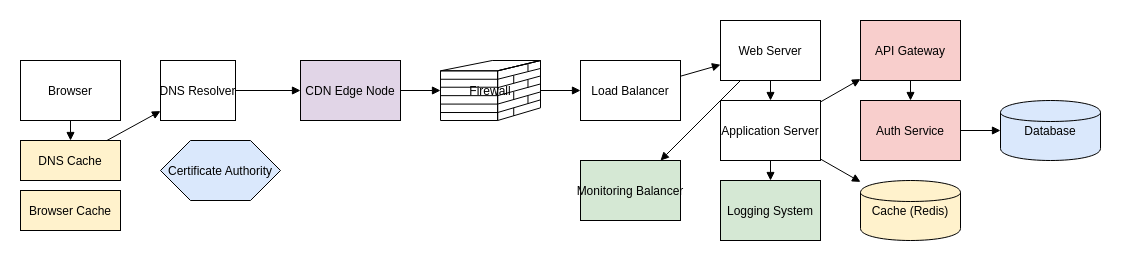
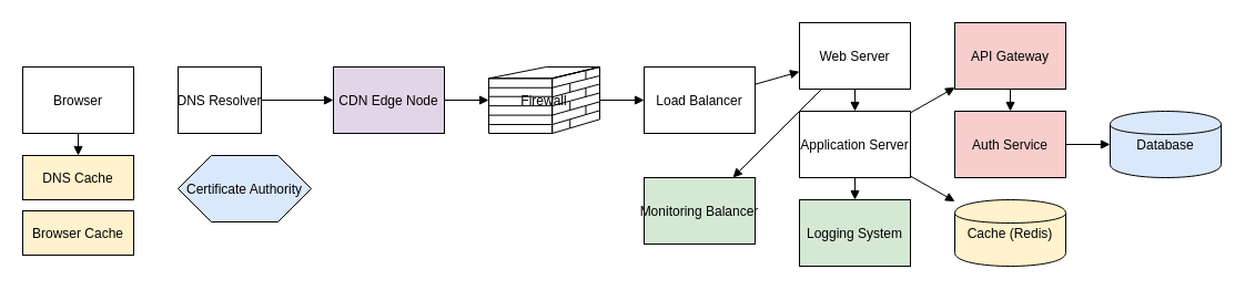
  <mxCell id="0" />
  <mxCell id="1" parent="0" />
  <mxCell id="2" value="Browser" style="shape=mxgraph.cisco.computers_and_peripherals.client;" vertex="1" parent="1"><mxGeometry x="20" y="60" width="100" height="60" as="geometry" /></mxCell>
  <mxCell id="3" value="DNS Cache" style="shape=rectangle;fillColor=#FFF2CC;" vertex="1" parent="1"><mxGeometry x="20" y="140" width="100" height="40" as="geometry" /></mxCell>
  <mxCell id="4" value="Browser Cache" style="shape=rectangle;fillColor=#FFF2CC;" vertex="1" parent="1"><mxGeometry x="20" y="190" width="100" height="40" as="geometry" /></mxCell>
  <mxCell id="5" value="DNS Resolver" style="shape=mxgraph.cisco.network.dns;" vertex="1" parent="1"><mxGeometry x="160" y="60" width="75" height="60" as="geometry" /></mxCell>
  <mxCell id="6" value="Certificate Authority" style="shape=hexagon;fillColor=#DAE8FC;" vertex="1" parent="1"><mxGeometry x="160" y="140" width="120" height="60" as="geometry" /></mxCell>
  <mxCell id="7" value="CDN Edge Node" style="shape=rectangle;fillColor=#E1D5E7;" vertex="1" parent="1"><mxGeometry x="300" y="60" width="100" height="60" as="geometry" /></mxCell>
  <mxCell id="8" value="Firewall" style="shape=mxgraph.cisco.security.firewall;" vertex="1" parent="1"><mxGeometry x="440" y="60" width="100" height="60" as="geometry" /></mxCell>
  <mxCell id="9" value="Load Balancer" style="shape=mxgraph.cisco.misc.balance;" vertex="1" parent="1"><mxGeometry x="580" y="60" width="100" height="60" as="geometry" /></mxCell>
  <mxCell id="10" value="Web Server" style="shape=mxgraph.cisco.servers.generic_server;" vertex="1" parent="1"><mxGeometry x="720" y="20" width="100" height="60" as="geometry" /></mxCell>
  <mxCell id="11" value="Application Server" style="shape=mxgraph.cisco.servers.generic_server;" vertex="1" parent="1"><mxGeometry x="720" y="100" width="100" height="60" as="geometry" /></mxCell>
  <mxCell id="12" value="API Gateway" style="shape=rectangle;fillColor=#F8CECC;" vertex="1" parent="1"><mxGeometry x="860" y="20" width="100" height="60" as="geometry" /></mxCell>
  <mxCell id="13" value="Auth Service" style="shape=rectangle;fillColor=#F8CECC;" vertex="1" parent="1"><mxGeometry x="860" y="100" width="100" height="60" as="geometry" /></mxCell>
  <mxCell id="14" value="Cache (Redis)" style="shape=cylinder;fillColor=#FFF2CC;" vertex="1" parent="1"><mxGeometry x="860" y="180" width="100" height="60" as="geometry" /></mxCell>
  <mxCell id="15" value="Database" style="shape=cylinder;fillColor=#DAE8FC;" vertex="1" parent="1"><mxGeometry x="1000" y="100" width="100" height="60" as="geometry" /></mxCell>
  <mxCell id="16" value="Monitoring Balancer" style="shape=rectangle;fillColor=#D5E8D4;" vertex="1" parent="1"><mxGeometry x="580" y="160" width="100" height="60" as="geometry" /></mxCell>
  <mxCell id="17" value="Logging System" style="shape=rectangle;fillColor=#D5E8D4;" vertex="1" parent="1"><mxGeometry x="720" y="180" width="100" height="60" as="geometry" /></mxCell>
  <mxCell id="18" style="endArrow=block;" edge="1" parent="1" source="2" target="3"><mxGeometry relative="1" as="geometry" /></mxCell>
- <mxCell id="19" style="endArrow=block;" edge="1" parent="1" source="3" target="5"><mxGeometry relative="1" as="geometry" /></mxCell>
  <mxCell id="20" style="endArrow=block;" edge="1" parent="1" source="5" target="7"><mxGeometry relative="1" as="geometry" /></mxCell>
  <mxCell id="21" style="endArrow=block;" edge="1" parent="1" source="7" target="8"><mxGeometry relative="1" as="geometry" /></mxCell>
  <mxCell id="22" style="endArrow=block;" edge="1" parent="1" source="8" target="9"><mxGeometry relative="1" as="geometry" /></mxCell>
  <mxCell id="23" style="endArrow=block;" edge="1" parent="1" source="9" target="10"><mxGeometry relative="1" as="geometry" /></mxCell>
  <mxCell id="24" style="endArrow=block;" edge="1" parent="1" source="10" target="11"><mxGeometry relative="1" as="geometry" /></mxCell>
  <mxCell id="25" style="endArrow=block;" edge="1" parent="1" source="11" target="12"><mxGeometry relative="1" as="geometry" /></mxCell>
  <mxCell id="26" style="endArrow=block;" edge="1" parent="1" source="12" target="13"><mxGeometry relative="1" as="geometry" /></mxCell>
  <mxCell id="27" style="endArrow=block;" edge="1" parent="1" source="13" target="15"><mxGeometry relative="1" as="geometry" /></mxCell>
  <mxCell id="28" style="endArrow=block;" edge="1" parent="1" source="11" target="14"><mxGeometry relative="1" as="geometry" /></mxCell>
  <mxCell id="29" style="endArrow=block;" edge="1" parent="1" source="11" target="17"><mxGeometry relative="1" as="geometry" /></mxCell>
  <mxCell id="30" style="endArrow=block;" edge="1" parent="1" source="10" target="16"><mxGeometry relative="1" as="geometry" /></mxCell>
